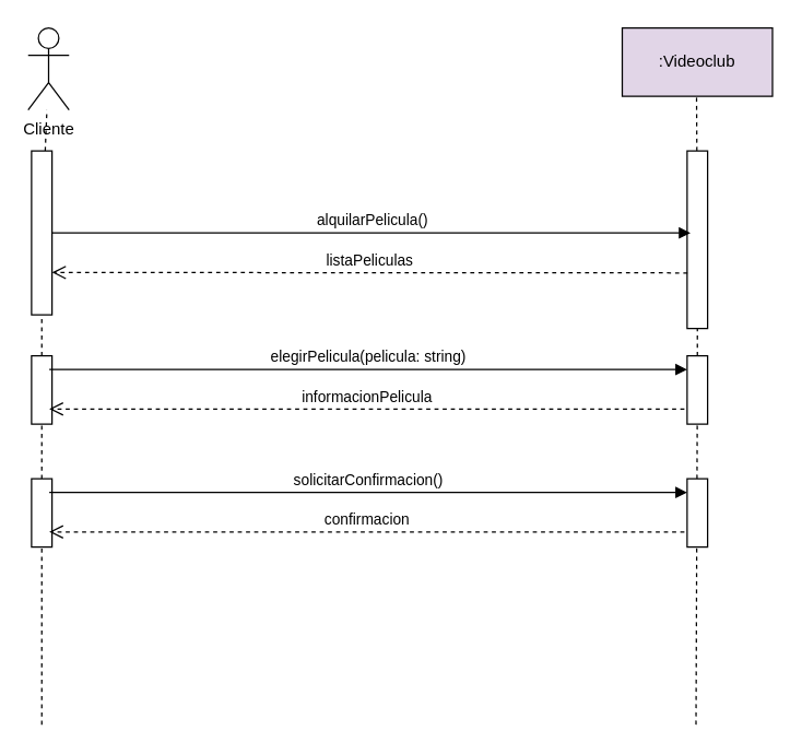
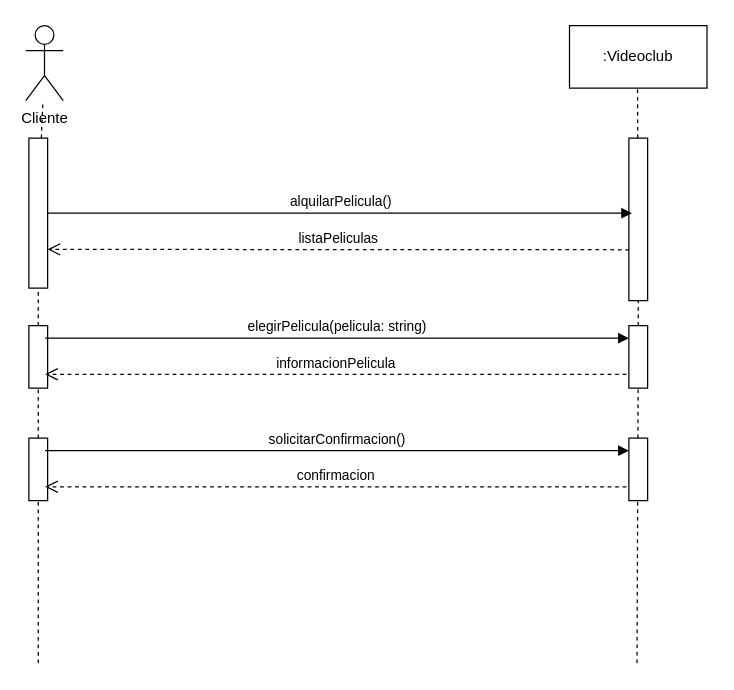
  <mxCell id="0" />
  <mxCell id="1" parent="0" />
  <mxCell id="2" value="Cliente" style="shape=umlActor;verticalLabelPosition=bottom;verticalAlign=top;html=1;outlineConnect=0;" vertex="1" parent="1"><mxGeometry x="20" y="20" width="30" height="60" as="geometry" /></mxCell>
  <mxCell id="3" value="" style="endArrow=none;dashed=1;html=1;rounded=0;" edge="1" parent="1" source="7" target="2"><mxGeometry width="50" height="50" relative="1" as="geometry"><mxPoint x="30" y="470" as="sourcePoint" /><mxPoint x="25" y="100" as="targetPoint" /></mxGeometry></mxCell>
- <mxCell id="4" value=":Videoclub" style="html=1;whiteSpace=wrap;fillColor=#e1d5e7;" vertex="1" parent="1"><mxGeometry x="455" y="20" width="110" height="50" as="geometry" /></mxCell>
+ <mxCell id="4" value=":Videoclub" style="html=1;whiteSpace=wrap;" vertex="1" parent="1"><mxGeometry x="455" y="20" width="110" height="50" as="geometry" /></mxCell>
  <mxCell id="5" value="" style="endArrow=none;dashed=1;html=1;rounded=0;" edge="1" parent="1" source="9"><mxGeometry width="50" height="50" relative="1" as="geometry"><mxPoint x="509.41" y="470" as="sourcePoint" /><mxPoint x="509.41" y="70" as="targetPoint" /></mxGeometry></mxCell>
  <mxCell id="6" value="" style="endArrow=none;dashed=1;html=1;rounded=0;" edge="1" parent="1" source="13" target="7"><mxGeometry width="50" height="50" relative="1" as="geometry"><mxPoint x="30" y="470" as="sourcePoint" /><mxPoint x="30" y="70" as="targetPoint" /></mxGeometry></mxCell>
  <mxCell id="7" value="" style="rounded=0;whiteSpace=wrap;html=1;" vertex="1" parent="1"><mxGeometry x="22.5" y="110" width="15" height="120" as="geometry" /></mxCell>
  <mxCell id="8" value="" style="endArrow=none;dashed=1;html=1;rounded=0;" edge="1" parent="1" source="15" target="9"><mxGeometry width="50" height="50" relative="1" as="geometry"><mxPoint x="509.41" y="470" as="sourcePoint" /><mxPoint x="509.41" y="70" as="targetPoint" /></mxGeometry></mxCell>
  <mxCell id="9" value="" style="rounded=0;whiteSpace=wrap;html=1;" vertex="1" parent="1"><mxGeometry x="502.5" y="110" width="15" height="130" as="geometry" /></mxCell>
  <mxCell id="10" value="alquilarPelicula()" style="html=1;verticalAlign=bottom;endArrow=block;edgeStyle=elbowEdgeStyle;elbow=vertical;curved=0;rounded=0;" edge="1" parent="1" source="7"><mxGeometry width="80" relative="1" as="geometry"><mxPoint x="215" y="170" as="sourcePoint" /><mxPoint x="505" y="170" as="targetPoint" /></mxGeometry></mxCell>
  <mxCell id="11" value="listaPeliculas" style="html=1;verticalAlign=bottom;endArrow=open;dashed=1;endSize=8;edgeStyle=elbowEdgeStyle;elbow=vertical;curved=0;rounded=0;exitX=0.014;exitY=0.687;exitDx=0;exitDy=0;exitPerimeter=0;" edge="1" parent="1" source="9" target="7"><mxGeometry relative="1" as="geometry"><mxPoint x="485" y="190" as="sourcePoint" /><mxPoint x="225" y="240.31" as="targetPoint" /><Array as="points"><mxPoint x="485" y="199" /></Array></mxGeometry></mxCell>
  <mxCell id="12" value="" style="endArrow=none;dashed=1;html=1;rounded=0;" edge="1" parent="1" target="13"><mxGeometry width="50" height="50" relative="1" as="geometry"><mxPoint x="30" y="530" as="sourcePoint" /><mxPoint x="30" y="230" as="targetPoint" /></mxGeometry></mxCell>
  <mxCell id="13" value="" style="rounded=0;whiteSpace=wrap;html=1;" vertex="1" parent="1"><mxGeometry x="22.5" y="260" width="15" height="50" as="geometry" /></mxCell>
  <mxCell id="14" value="" style="endArrow=none;dashed=1;html=1;rounded=0;" edge="1" parent="1" target="15"><mxGeometry width="50" height="50" relative="1" as="geometry"><mxPoint x="509" y="530" as="sourcePoint" /><mxPoint x="510" y="240" as="targetPoint" /></mxGeometry></mxCell>
  <mxCell id="15" value="" style="rounded=0;whiteSpace=wrap;html=1;" vertex="1" parent="1"><mxGeometry x="502.5" y="260" width="15" height="50" as="geometry" /></mxCell>
  <mxCell id="16" value="elegirPelicula(pelicula: string)" style="html=1;verticalAlign=bottom;endArrow=block;edgeStyle=elbowEdgeStyle;elbow=vertical;curved=0;rounded=0;" edge="1" parent="1"><mxGeometry width="80" relative="1" as="geometry"><mxPoint x="35.5" y="269.91" as="sourcePoint" /><mxPoint x="502.5" y="269.91" as="targetPoint" /></mxGeometry></mxCell>
  <mxCell id="17" value="informacionPelicula" style="html=1;verticalAlign=bottom;endArrow=open;dashed=1;endSize=8;edgeStyle=elbowEdgeStyle;elbow=vertical;curved=0;rounded=0;exitX=0.014;exitY=0.687;exitDx=0;exitDy=0;exitPerimeter=0;" edge="1" parent="1"><mxGeometry relative="1" as="geometry"><mxPoint x="500.5" y="298.91" as="sourcePoint" /><mxPoint x="35.5" y="298.91" as="targetPoint" /><Array as="points"><mxPoint x="482.5" y="298.91" /></Array></mxGeometry></mxCell>
  <mxCell id="18" value="" style="rounded=0;whiteSpace=wrap;html=1;" vertex="1" parent="1"><mxGeometry x="22.5" y="350" width="15" height="50" as="geometry" /></mxCell>
  <mxCell id="19" value="" style="rounded=0;whiteSpace=wrap;html=1;" vertex="1" parent="1"><mxGeometry x="502.5" y="350" width="15" height="50" as="geometry" /></mxCell>
  <mxCell id="20" value="solicitarConfirmacion()" style="html=1;verticalAlign=bottom;endArrow=block;edgeStyle=elbowEdgeStyle;elbow=vertical;curved=0;rounded=0;" edge="1" parent="1"><mxGeometry width="80" relative="1" as="geometry"><mxPoint x="35.5" y="359.91" as="sourcePoint" /><mxPoint x="502.5" y="359.91" as="targetPoint" /></mxGeometry></mxCell>
  <mxCell id="21" value="confirmacion" style="html=1;verticalAlign=bottom;endArrow=open;dashed=1;endSize=8;edgeStyle=elbowEdgeStyle;elbow=vertical;curved=0;rounded=0;exitX=0.014;exitY=0.687;exitDx=0;exitDy=0;exitPerimeter=0;" edge="1" parent="1"><mxGeometry relative="1" as="geometry"><mxPoint x="500.5" y="388.91" as="sourcePoint" /><mxPoint x="35.5" y="388.91" as="targetPoint" /><Array as="points"><mxPoint x="482.5" y="388.91" /></Array></mxGeometry></mxCell>
